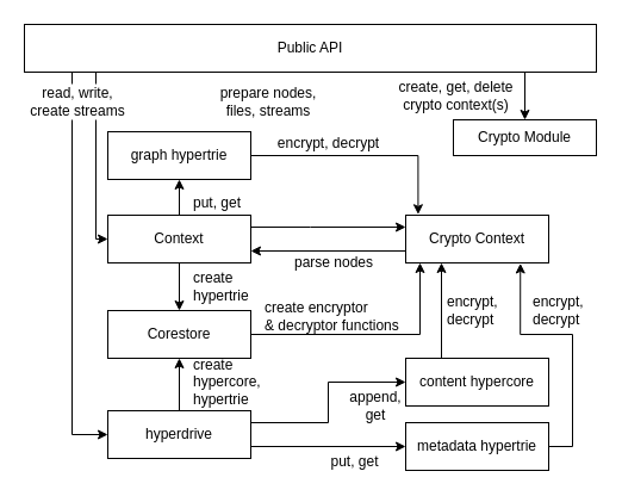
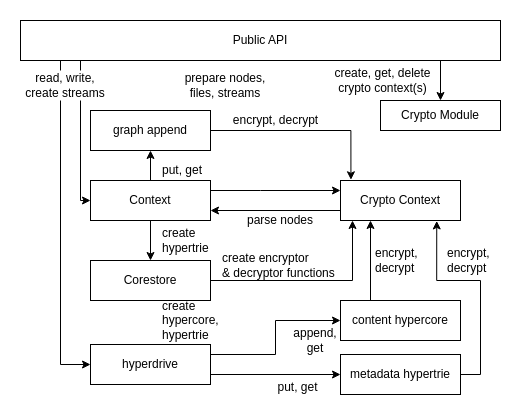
  <mxCell id="0" />
  <mxCell id="1" parent="0" />
  <mxCell id="2" style="edgeStyle=orthogonalEdgeStyle;rounded=0;orthogonalLoop=1;jettySize=auto;html=1;entryX=0;entryY=0.5;entryDx=0;entryDy=0;" edge="1" parent="1" source="5" target="17"><mxGeometry relative="1" as="geometry"><Array as="points"><mxPoint x="60" y="364" /></Array></mxGeometry></mxCell>
  <mxCell id="3" style="edgeStyle=orthogonalEdgeStyle;rounded=0;orthogonalLoop=1;jettySize=auto;html=1;entryX=0.5;entryY=0;entryDx=0;entryDy=0;exitX=0.867;exitY=0.925;exitDx=0;exitDy=0;exitPerimeter=0;" edge="1" parent="1" source="5" target="33"><mxGeometry relative="1" as="geometry"><Array as="points"><mxPoint x="440" y="57" /></Array></mxGeometry></mxCell>
  <mxCell id="4" style="edgeStyle=orthogonalEdgeStyle;rounded=0;orthogonalLoop=1;jettySize=auto;html=1;entryX=0;entryY=0.5;entryDx=0;entryDy=0;" edge="1" parent="1" source="5" target="11"><mxGeometry relative="1" as="geometry"><Array as="points"><mxPoint x="80" y="200" /></Array></mxGeometry></mxCell>
  <mxCell id="5" value="Public API" style="rounded=0;whiteSpace=wrap;html=1;" vertex="1" parent="1"><mxGeometry x="20" y="20" width="480" height="40" as="geometry" /></mxCell>
  <mxCell id="6" style="edgeStyle=orthogonalEdgeStyle;rounded=0;orthogonalLoop=1;jettySize=auto;html=1;entryX=1;entryY=0.75;entryDx=0;entryDy=0;exitX=0;exitY=0.75;exitDx=0;exitDy=0;" edge="1" parent="1" source="7" target="11"><mxGeometry relative="1" as="geometry" /></mxCell>
  <mxCell id="7" value="Crypto Context" style="rounded=0;whiteSpace=wrap;html=1;" vertex="1" parent="1"><mxGeometry x="340" y="180" width="120" height="40" as="geometry" /></mxCell>
  <mxCell id="8" style="edgeStyle=orthogonalEdgeStyle;rounded=0;orthogonalLoop=1;jettySize=auto;html=1;entryX=0;entryY=0.25;entryDx=0;entryDy=0;exitX=1;exitY=0.25;exitDx=0;exitDy=0;" edge="1" parent="1" source="11" target="7"><mxGeometry relative="1" as="geometry"><Array as="points"><mxPoint x="260" y="190" /><mxPoint x="260" y="190" /></Array></mxGeometry></mxCell>
  <mxCell id="9" style="edgeStyle=orthogonalEdgeStyle;rounded=0;orthogonalLoop=1;jettySize=auto;html=1;entryX=0.5;entryY=0;entryDx=0;entryDy=0;" edge="1" parent="1" source="11" target="25"><mxGeometry relative="1" as="geometry" /></mxCell>
  <mxCell id="10" style="edgeStyle=orthogonalEdgeStyle;rounded=0;orthogonalLoop=1;jettySize=auto;html=1;entryX=0.5;entryY=1;entryDx=0;entryDy=0;" edge="1" parent="1" source="11" target="30"><mxGeometry relative="1" as="geometry" /></mxCell>
  <mxCell id="11" value="Context" style="rounded=0;whiteSpace=wrap;html=1;" vertex="1" parent="1"><mxGeometry x="90" y="180" width="120" height="40" as="geometry" /></mxCell>
  <mxCell id="12" value="prepare nodes, files, streams" style="text;html=1;strokeColor=none;fillColor=none;align=center;verticalAlign=middle;whiteSpace=wrap;rounded=0;" vertex="1" parent="1"><mxGeometry x="170" y="70" width="110" height="30" as="geometry" /></mxCell>
  <mxCell id="13" value="parse nodes" style="text;html=1;strokeColor=none;fillColor=none;align=center;verticalAlign=middle;whiteSpace=wrap;rounded=0;" vertex="1" parent="1"><mxGeometry x="245" y="210" width="70" height="20" as="geometry" /></mxCell>
  <mxCell id="14" style="edgeStyle=orthogonalEdgeStyle;rounded=0;orthogonalLoop=1;jettySize=auto;html=1;entryX=0;entryY=0.5;entryDx=0;entryDy=0;exitX=1;exitY=0.25;exitDx=0;exitDy=0;" edge="1" parent="1" source="17" target="21"><mxGeometry relative="1" as="geometry" /></mxCell>
  <mxCell id="15" style="edgeStyle=orthogonalEdgeStyle;rounded=0;orthogonalLoop=1;jettySize=auto;html=1;entryX=0;entryY=0.5;entryDx=0;entryDy=0;exitX=1;exitY=0.75;exitDx=0;exitDy=0;" edge="1" parent="1" source="17" target="19"><mxGeometry relative="1" as="geometry"><mxPoint x="180" y="330" as="sourcePoint" /><Array as="points" /></mxGeometry></mxCell>
- <mxCell id="16" style="edgeStyle=orthogonalEdgeStyle;rounded=0;orthogonalLoop=1;jettySize=auto;html=1;entryX=0.5;entryY=1;entryDx=0;entryDy=0;" edge="1" parent="1" source="17" target="25"><mxGeometry relative="1" as="geometry" /></mxCell>
  <mxCell id="17" value="hyperdrive" style="rounded=0;whiteSpace=wrap;html=1;" vertex="1" parent="1"><mxGeometry x="90" y="344" width="120" height="40" as="geometry" /></mxCell>
  <mxCell id="18" style="edgeStyle=orthogonalEdgeStyle;rounded=0;orthogonalLoop=1;jettySize=auto;html=1;entryX=0.802;entryY=1.011;entryDx=0;entryDy=0;entryPerimeter=0;exitX=1;exitY=0.5;exitDx=0;exitDy=0;" edge="1" parent="1" source="19" target="7"><mxGeometry relative="1" as="geometry"><Array as="points"><mxPoint x="480" y="374" /><mxPoint x="480" y="280" /><mxPoint x="436" y="280" /></Array></mxGeometry></mxCell>
  <mxCell id="19" value="metadata hypertrie" style="rounded=0;whiteSpace=wrap;html=1;" vertex="1" parent="1"><mxGeometry x="340" y="354" width="120" height="40" as="geometry" /></mxCell>
  <mxCell id="20" style="edgeStyle=orthogonalEdgeStyle;rounded=0;orthogonalLoop=1;jettySize=auto;html=1;entryX=0.25;entryY=1;entryDx=0;entryDy=0;exitX=0.25;exitY=0;exitDx=0;exitDy=0;" edge="1" parent="1" source="21" target="7"><mxGeometry relative="1" as="geometry" /></mxCell>
  <mxCell id="21" value="content hypercore" style="rounded=0;whiteSpace=wrap;html=1;" vertex="1" parent="1"><mxGeometry x="340" y="300" width="120" height="40" as="geometry" /></mxCell>
  <mxCell id="22" value="put, get" style="text;html=1;strokeColor=none;fillColor=none;align=center;verticalAlign=middle;whiteSpace=wrap;rounded=0;" vertex="1" parent="1"><mxGeometry x="260" y="380" width="75" height="14" as="geometry" /></mxCell>
  <mxCell id="23" value="append,&lt;br&gt;get" style="text;html=1;strokeColor=none;fillColor=none;align=center;verticalAlign=middle;whiteSpace=wrap;rounded=0;" vertex="1" parent="1"><mxGeometry x="295" y="330" width="40" height="20" as="geometry" /></mxCell>
  <mxCell id="24" style="edgeStyle=orthogonalEdgeStyle;rounded=0;orthogonalLoop=1;jettySize=auto;html=1;entryX=0.1;entryY=1;entryDx=0;entryDy=0;entryPerimeter=0;" edge="1" parent="1" source="25" target="7"><mxGeometry relative="1" as="geometry"><mxPoint x="352" y="225" as="targetPoint" /></mxGeometry></mxCell>
  <mxCell id="25" value="Corestore" style="rounded=0;whiteSpace=wrap;html=1;" vertex="1" parent="1"><mxGeometry x="90" y="260" width="120" height="40" as="geometry" /></mxCell>
  <mxCell id="26" value="create encryptor &lt;br&gt;&amp;amp; decryptor functions" style="text;html=1;strokeColor=none;align=left;verticalAlign=middle;whiteSpace=wrap;rounded=0;labelBackgroundColor=none;" vertex="1" parent="1"><mxGeometry x="220" y="250" width="230" height="30" as="geometry" /></mxCell>
  <mxCell id="27" value="encrypt, &lt;br&gt;decrypt" style="text;html=1;strokeColor=none;fillColor=none;align=left;verticalAlign=middle;whiteSpace=wrap;rounded=0;labelBackgroundColor=none;" vertex="1" parent="1"><mxGeometry x="372.5" y="250" width="55" height="20" as="geometry" /></mxCell>
  <mxCell id="28" value="encrypt,&lt;br&gt;decrypt" style="text;html=1;strokeColor=none;fillColor=none;align=left;verticalAlign=middle;whiteSpace=wrap;rounded=0;labelBackgroundColor=none;" vertex="1" parent="1"><mxGeometry x="445" y="250" width="40" height="20" as="geometry" /></mxCell>
  <mxCell id="29" style="edgeStyle=orthogonalEdgeStyle;rounded=0;orthogonalLoop=1;jettySize=auto;html=1;entryX=0.087;entryY=-0.018;entryDx=0;entryDy=0;entryPerimeter=0;" edge="1" parent="1" source="30" target="7"><mxGeometry relative="1" as="geometry"><Array as="points"><mxPoint x="350" y="130" /><mxPoint x="350" y="179" /></Array></mxGeometry></mxCell>
- <mxCell id="30" value="graph hypertrie" style="rounded=0;whiteSpace=wrap;html=1;labelBackgroundColor=none;fillColor=#ffffff;align=center;" vertex="1" parent="1"><mxGeometry x="90" y="110" width="120" height="40" as="geometry" /></mxCell>
+ <mxCell id="30" value="graph append" style="rounded=0;whiteSpace=wrap;html=1;labelBackgroundColor=none;fillColor=#ffffff;align=center;" vertex="1" parent="1"><mxGeometry x="90" y="110" width="120" height="40" as="geometry" /></mxCell>
  <mxCell id="31" value="encrypt, decrypt" style="text;html=1;strokeColor=none;fillColor=none;align=center;verticalAlign=middle;whiteSpace=wrap;rounded=0;labelBackgroundColor=none;" vertex="1" parent="1"><mxGeometry x="227.5" y="110" width="95" height="20" as="geometry" /></mxCell>
  <mxCell id="32" value="create hypercore, hypertrie" style="text;html=1;strokeColor=none;fillColor=none;align=left;verticalAlign=middle;whiteSpace=wrap;rounded=0;labelBackgroundColor=none;" vertex="1" parent="1"><mxGeometry x="160" y="305" width="60" height="30" as="geometry" /></mxCell>
  <mxCell id="33" value="Crypto Module" style="rounded=0;whiteSpace=wrap;html=1;labelBackgroundColor=none;align=center;" vertex="1" parent="1"><mxGeometry x="380" y="100" width="120" height="30" as="geometry" /></mxCell>
  <mxCell id="34" value="create hypertrie" style="text;html=1;strokeColor=none;fillColor=none;align=left;verticalAlign=middle;whiteSpace=wrap;rounded=0;labelBackgroundColor=none;" vertex="1" parent="1"><mxGeometry x="160" y="230" width="70" height="20" as="geometry" /></mxCell>
  <mxCell id="35" value="put, get" style="text;html=1;strokeColor=none;fillColor=none;align=left;verticalAlign=middle;whiteSpace=wrap;rounded=0;labelBackgroundColor=none;" vertex="1" parent="1"><mxGeometry x="160" y="160" width="60" height="20" as="geometry" /></mxCell>
  <mxCell id="36" value="read, write, create streams" style="text;html=1;strokeColor=none;align=center;verticalAlign=middle;whiteSpace=wrap;rounded=0;labelBackgroundColor=none;fillColor=#ffffff;" vertex="1" parent="1"><mxGeometry x="20" y="70" width="90" height="30" as="geometry" /></mxCell>
  <mxCell id="37" value="create, get, delete crypto context(s)" style="text;html=1;strokeColor=none;fillColor=none;align=center;verticalAlign=middle;whiteSpace=wrap;rounded=0;labelBackgroundColor=none;" vertex="1" parent="1"><mxGeometry x="330" y="70" width="105" height="20" as="geometry" /></mxCell>
